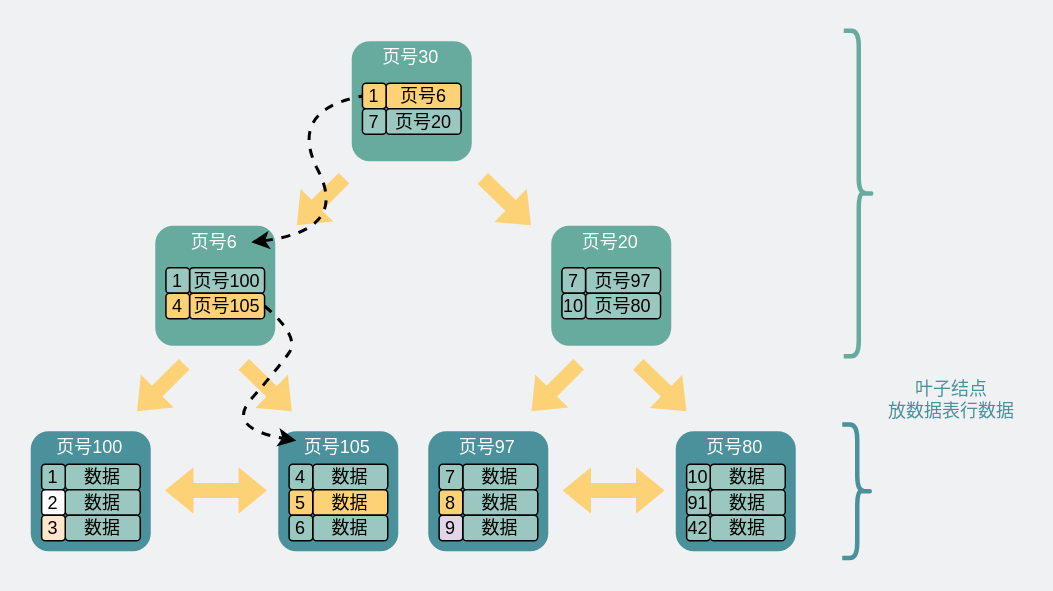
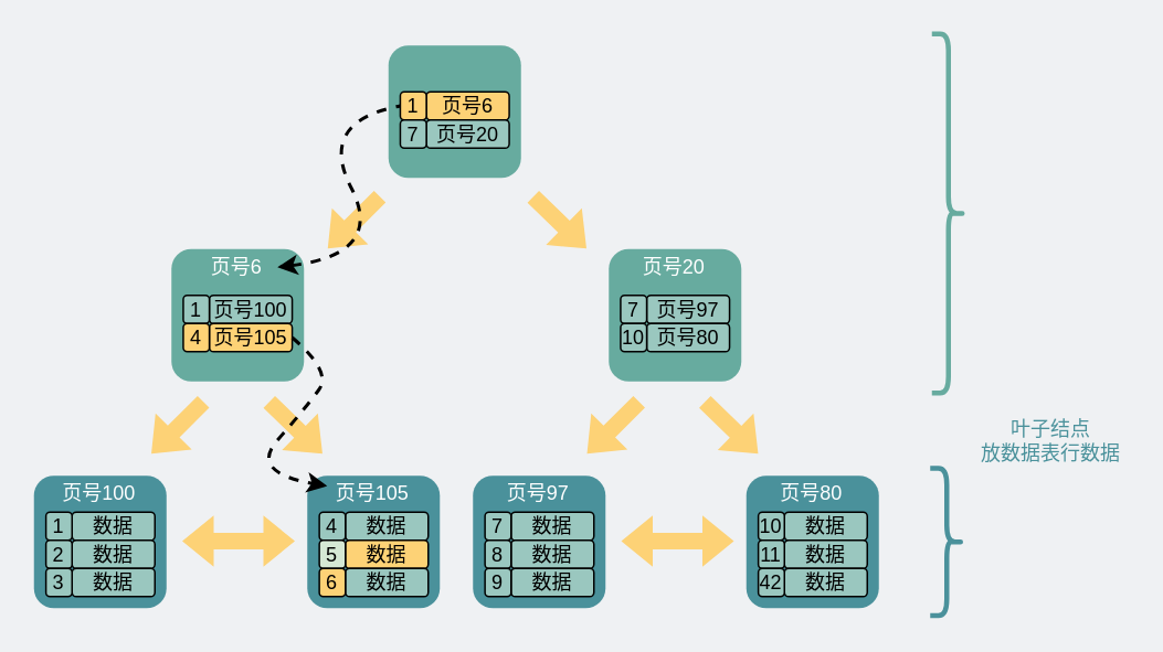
  <mxCell id="0" />
  <mxCell id="1" parent="0" />
  <mxCell id="2" value="" style="shape=flexArrow;endArrow=classic;startArrow=classic;html=1;rounded=0;fontSize=16;fontColor=#000000;strokeColor=none;fillColor=#FDD276;" parent="1" edge="1"><mxGeometry width="100" height="100" relative="1" as="geometry"><mxPoint x="109" y="326.5" as="sourcePoint" /><mxPoint x="178" y="326.5" as="targetPoint" /></mxGeometry></mxCell>
  <mxCell id="3" value="&lt;font color=&quot;#ffffff&quot;&gt;&lt;span style=&quot;font-size: 16px&quot;&gt;&lt;br&gt;&lt;/span&gt;&lt;/font&gt;" style="whiteSpace=wrap;html=1;aspect=fixed;rounded=1;strokeColor=none;fillColor=#4A919B;" parent="1" vertex="1"><mxGeometry x="20" y="287" width="80" height="80" as="geometry" /></mxCell>
  <mxCell id="4" value="数据" style="rounded=1;whiteSpace=wrap;html=1;fillColor=#9AC7BF;strokeColor=default;fontColor=#000000;align=center;" parent="1" vertex="1"><mxGeometry x="43" y="309" width="50" height="17" as="geometry" /></mxCell>
  <mxCell id="5" value="&lt;font color=&quot;#ffffff&quot;&gt;页号100&lt;/font&gt;" style="text;html=1;strokeColor=none;fillColor=none;align=center;verticalAlign=middle;whiteSpace=wrap;rounded=0;dashed=1;fontColor=#535E80;" parent="1" vertex="1"><mxGeometry x="32" y="287" width="55" height="22" as="geometry" /></mxCell>
  <mxCell id="6" value="" style="shape=flexArrow;endArrow=classic;html=1;rounded=0;fontColor=#FFFFFF;strokeColor=none;fillColor=#FDD276;" parent="1" edge="1"><mxGeometry width="50" height="50" relative="1" as="geometry"><mxPoint x="229.15" y="118" as="sourcePoint" /><mxPoint x="197" y="150" as="targetPoint" /></mxGeometry></mxCell>
  <mxCell id="7" value="" style="shape=flexArrow;endArrow=classic;html=1;rounded=0;fontColor=#FFFFFF;strokeColor=none;fillColor=#FDD276;" parent="1" edge="1"><mxGeometry width="50" height="50" relative="1" as="geometry"><mxPoint x="321" y="118" as="sourcePoint" /><mxPoint x="353.85" y="150" as="targetPoint" /></mxGeometry></mxCell>
  <mxCell id="8" value="" style="shape=flexArrow;endArrow=classic;html=1;rounded=0;fontColor=#FFFFFF;strokeColor=none;fillColor=#FDD276;" parent="1" edge="1"><mxGeometry width="50" height="50" relative="1" as="geometry"><mxPoint x="122.65" y="242" as="sourcePoint" /><mxPoint x="90.5" y="274" as="targetPoint" /></mxGeometry></mxCell>
  <mxCell id="9" value="" style="shape=flexArrow;endArrow=classic;html=1;rounded=0;fontColor=#FFFFFF;strokeColor=none;fillColor=#FDD276;" parent="1" edge="1"><mxGeometry width="50" height="50" relative="1" as="geometry"><mxPoint x="161.65" y="242" as="sourcePoint" /><mxPoint x="194.5" y="274" as="targetPoint" /></mxGeometry></mxCell>
  <mxCell id="10" value="" style="shape=flexArrow;endArrow=classic;html=1;rounded=0;fontColor=#FFFFFF;strokeColor=none;fillColor=#FDD276;" parent="1" edge="1"><mxGeometry width="50" height="50" relative="1" as="geometry"><mxPoint x="385.65" y="242" as="sourcePoint" /><mxPoint x="353.5" y="274" as="targetPoint" /></mxGeometry></mxCell>
  <mxCell id="11" value="" style="shape=flexArrow;endArrow=classic;html=1;rounded=0;fontColor=#FFFFFF;strokeColor=none;fillColor=#FDD276;" parent="1" edge="1"><mxGeometry width="50" height="50" relative="1" as="geometry"><mxPoint x="424.65" y="242" as="sourcePoint" /><mxPoint x="457.5" y="274" as="targetPoint" /></mxGeometry></mxCell>
  <mxCell id="12" value="&lt;font&gt;1&lt;/font&gt;" style="rounded=1;whiteSpace=wrap;html=1;fillColor=#9AC7BF;strokeColor=default;fontColor=#000000;" parent="1" vertex="1"><mxGeometry x="27.25" y="309" width="15.75" height="17" as="geometry" /></mxCell>
  <mxCell id="13" value="数据" style="rounded=1;whiteSpace=wrap;html=1;fillColor=#9AC7BF;strokeColor=default;fontColor=#000000;align=center;" parent="1" vertex="1"><mxGeometry x="43" y="326" width="50" height="17" as="geometry" /></mxCell>
- <mxCell id="14" value="&lt;font&gt;2&lt;/font&gt;" style="rounded=1;whiteSpace=wrap;html=1;fillColor=#ffffff;strokeColor=default;fontColor=#000000;" parent="1" vertex="1"><mxGeometry x="27.25" y="326" width="15.75" height="17" as="geometry" /></mxCell>
+ <mxCell id="14" value="&lt;font&gt;2&lt;/font&gt;" style="rounded=1;whiteSpace=wrap;html=1;fillColor=#9AC7BF;strokeColor=default;fontColor=#000000;" parent="1" vertex="1"><mxGeometry x="27.25" y="326" width="15.75" height="17" as="geometry" /></mxCell>
  <mxCell id="15" value="数据" style="rounded=1;whiteSpace=wrap;html=1;fillColor=#9AC7BF;strokeColor=default;fontColor=#000000;align=center;" parent="1" vertex="1"><mxGeometry x="43" y="343" width="50" height="17" as="geometry" /></mxCell>
- <mxCell id="16" value="&lt;font&gt;3&lt;/font&gt;" style="rounded=1;whiteSpace=wrap;html=1;fillColor=#ffe6cc;strokeColor=default;fontColor=#000000;" parent="1" vertex="1"><mxGeometry x="27.25" y="343" width="15.75" height="17" as="geometry" /></mxCell>
+ <mxCell id="16" value="&lt;font&gt;3&lt;/font&gt;" style="rounded=1;whiteSpace=wrap;html=1;fillColor=#9AC7BF;strokeColor=default;fontColor=#000000;" parent="1" vertex="1"><mxGeometry x="27.25" y="343" width="15.75" height="17" as="geometry" /></mxCell>
  <mxCell id="17" value="&lt;font color=&quot;#ffffff&quot;&gt;&lt;span style=&quot;font-size: 16px&quot;&gt;&lt;br&gt;&lt;/span&gt;&lt;/font&gt;" style="whiteSpace=wrap;html=1;aspect=fixed;rounded=1;strokeColor=none;fillColor=#4A919B;" parent="1" vertex="1"><mxGeometry x="185" y="287" width="80" height="80" as="geometry" /></mxCell>
  <mxCell id="18" value="数据" style="rounded=1;whiteSpace=wrap;html=1;fillColor=#9AC7BF;strokeColor=default;fontColor=#000000;align=center;" parent="1" vertex="1"><mxGeometry x="208" y="309" width="50" height="17" as="geometry" /></mxCell>
  <mxCell id="19" value="&lt;font color=&quot;#ffffff&quot;&gt;页号105&lt;/font&gt;" style="text;html=1;strokeColor=none;fillColor=none;align=center;verticalAlign=middle;whiteSpace=wrap;rounded=0;dashed=1;fontColor=#535E80;" parent="1" vertex="1"><mxGeometry x="197" y="287" width="55" height="22" as="geometry" /></mxCell>
  <mxCell id="20" value="&lt;font&gt;4&lt;/font&gt;" style="rounded=1;whiteSpace=wrap;html=1;fillColor=#9AC7BF;strokeColor=default;fontColor=#000000;" parent="1" vertex="1"><mxGeometry x="192.25" y="309" width="15.75" height="17" as="geometry" /></mxCell>
  <mxCell id="21" value="数据" style="rounded=1;whiteSpace=wrap;html=1;fillColor=#FDD276;strokeColor=default;fontColor=#000000;align=center;" parent="1" vertex="1"><mxGeometry x="208" y="326" width="50" height="17" as="geometry" /></mxCell>
- <mxCell id="22" value="&lt;font&gt;5&lt;/font&gt;" style="rounded=1;whiteSpace=wrap;html=1;fillColor=#FDD276;strokeColor=default;fontColor=#000000;" parent="1" vertex="1"><mxGeometry x="192.25" y="326" width="15.75" height="17" as="geometry" /></mxCell>
+ <mxCell id="22" value="&lt;font&gt;5&lt;/font&gt;" style="rounded=1;whiteSpace=wrap;html=1;fillColor=#d5e8d4;strokeColor=default;fontColor=#000000;" parent="1" vertex="1"><mxGeometry x="192.25" y="326" width="15.75" height="17" as="geometry" /></mxCell>
  <mxCell id="23" value="数据" style="rounded=1;whiteSpace=wrap;html=1;fillColor=#9AC7BF;strokeColor=default;fontColor=#000000;align=center;" parent="1" vertex="1"><mxGeometry x="208" y="343" width="50" height="17" as="geometry" /></mxCell>
- <mxCell id="24" value="&lt;font&gt;6&lt;/font&gt;" style="rounded=1;whiteSpace=wrap;html=1;fillColor=#9AC7BF;strokeColor=default;fontColor=#000000;" parent="1" vertex="1"><mxGeometry x="192.25" y="343" width="15.75" height="17" as="geometry" /></mxCell>
+ <mxCell id="24" value="&lt;font&gt;6&lt;/font&gt;" style="rounded=1;whiteSpace=wrap;html=1;fillColor=#fdd276;strokeColor=default;fontColor=#000000;" parent="1" vertex="1"><mxGeometry x="192.25" y="343" width="15.75" height="17" as="geometry" /></mxCell>
  <mxCell id="25" value="" style="shape=flexArrow;endArrow=classic;startArrow=classic;html=1;rounded=0;fontSize=16;fontColor=#000000;strokeColor=none;fillColor=#FDD276;" parent="1" edge="1"><mxGeometry width="100" height="100" relative="1" as="geometry"><mxPoint x="374" y="326.5" as="sourcePoint" /><mxPoint x="443" y="326.5" as="targetPoint" /></mxGeometry></mxCell>
  <mxCell id="26" value="&lt;font color=&quot;#ffffff&quot;&gt;&lt;span style=&quot;font-size: 16px&quot;&gt;&lt;br&gt;&lt;/span&gt;&lt;/font&gt;" style="whiteSpace=wrap;html=1;aspect=fixed;rounded=1;strokeColor=none;fillColor=#4A919B;" parent="1" vertex="1"><mxGeometry x="285" y="287" width="80" height="80" as="geometry" /></mxCell>
  <mxCell id="27" value="数据" style="rounded=1;whiteSpace=wrap;html=1;fillColor=#9AC7BF;strokeColor=default;fontColor=#000000;align=center;" parent="1" vertex="1"><mxGeometry x="308" y="309" width="50" height="17" as="geometry" /></mxCell>
  <mxCell id="28" value="&lt;font color=&quot;#ffffff&quot;&gt;页号97&lt;/font&gt;" style="text;html=1;strokeColor=none;fillColor=none;align=center;verticalAlign=middle;whiteSpace=wrap;rounded=0;dashed=1;fontColor=#535E80;" parent="1" vertex="1"><mxGeometry x="297" y="287" width="55" height="22" as="geometry" /></mxCell>
  <mxCell id="29" value="&lt;font&gt;7&lt;/font&gt;" style="rounded=1;whiteSpace=wrap;html=1;fillColor=#9AC7BF;strokeColor=default;fontColor=#000000;" parent="1" vertex="1"><mxGeometry x="292.25" y="309" width="15.75" height="17" as="geometry" /></mxCell>
  <mxCell id="30" value="数据" style="rounded=1;whiteSpace=wrap;html=1;fillColor=#9AC7BF;strokeColor=default;fontColor=#000000;align=center;" parent="1" vertex="1"><mxGeometry x="308" y="326" width="50" height="17" as="geometry" /></mxCell>
- <mxCell id="31" value="&lt;font&gt;8&lt;/font&gt;" style="rounded=1;whiteSpace=wrap;html=1;fillColor=#fdd276;strokeColor=default;fontColor=#000000;" parent="1" vertex="1"><mxGeometry x="292.25" y="326" width="15.75" height="17" as="geometry" /></mxCell>
+ <mxCell id="31" value="&lt;font&gt;8&lt;/font&gt;" style="rounded=1;whiteSpace=wrap;html=1;fillColor=#9AC7BF;strokeColor=default;fontColor=#000000;" parent="1" vertex="1"><mxGeometry x="292.25" y="326" width="15.75" height="17" as="geometry" /></mxCell>
  <mxCell id="32" value="数据" style="rounded=1;whiteSpace=wrap;html=1;fillColor=#9AC7BF;strokeColor=default;fontColor=#000000;align=center;" parent="1" vertex="1"><mxGeometry x="308" y="343" width="50" height="17" as="geometry" /></mxCell>
- <mxCell id="33" value="&lt;font&gt;9&lt;/font&gt;" style="rounded=1;whiteSpace=wrap;html=1;fillColor=#e1d5e7;strokeColor=default;fontColor=#000000;" parent="1" vertex="1"><mxGeometry x="292.25" y="343" width="15.75" height="17" as="geometry" /></mxCell>
+ <mxCell id="33" value="&lt;font&gt;9&lt;/font&gt;" style="rounded=1;whiteSpace=wrap;html=1;fillColor=#9AC7BF;strokeColor=default;fontColor=#000000;" parent="1" vertex="1"><mxGeometry x="292.25" y="343" width="15.75" height="17" as="geometry" /></mxCell>
  <mxCell id="34" value="&lt;font color=&quot;#ffffff&quot;&gt;&lt;span style=&quot;font-size: 16px&quot;&gt;&lt;br&gt;&lt;/span&gt;&lt;/font&gt;" style="whiteSpace=wrap;html=1;aspect=fixed;rounded=1;strokeColor=none;fillColor=#4A919B;" parent="1" vertex="1"><mxGeometry x="450" y="287" width="80" height="80" as="geometry" /></mxCell>
  <mxCell id="35" value="数据" style="rounded=1;whiteSpace=wrap;html=1;fillColor=#9AC7BF;strokeColor=default;fontColor=#000000;align=center;" parent="1" vertex="1"><mxGeometry x="473" y="309" width="50" height="17" as="geometry" /></mxCell>
  <mxCell id="36" value="&lt;font color=&quot;#ffffff&quot;&gt;页号80&lt;/font&gt;" style="text;html=1;strokeColor=none;fillColor=none;align=center;verticalAlign=middle;whiteSpace=wrap;rounded=0;dashed=1;fontColor=#535E80;" parent="1" vertex="1"><mxGeometry x="462" y="287" width="55" height="22" as="geometry" /></mxCell>
  <mxCell id="37" value="&lt;font&gt;10&lt;/font&gt;" style="rounded=1;whiteSpace=wrap;html=1;fillColor=#9AC7BF;strokeColor=default;fontColor=#000000;" parent="1" vertex="1"><mxGeometry x="457.25" y="309" width="15.75" height="17" as="geometry" /></mxCell>
  <mxCell id="38" value="数据" style="rounded=1;whiteSpace=wrap;html=1;fillColor=#9AC7BF;strokeColor=default;fontColor=#000000;align=center;" parent="1" vertex="1"><mxGeometry x="473" y="326" width="50" height="17" as="geometry" /></mxCell>
- <mxCell id="39" value="&lt;font&gt;91&lt;/font&gt;" style="rounded=1;whiteSpace=wrap;html=1;fillColor=#9AC7BF;strokeColor=default;fontColor=#000000;" parent="1" vertex="1"><mxGeometry x="457.25" y="326" width="15.75" height="17" as="geometry" /></mxCell>
+ <mxCell id="39" value="&lt;font&gt;11&lt;/font&gt;" style="rounded=1;whiteSpace=wrap;html=1;fillColor=#9AC7BF;strokeColor=default;fontColor=#000000;" parent="1" vertex="1"><mxGeometry x="457.25" y="326" width="15.75" height="17" as="geometry" /></mxCell>
  <mxCell id="40" value="数据" style="rounded=1;whiteSpace=wrap;html=1;fillColor=#9AC7BF;strokeColor=default;fontColor=#000000;align=center;" parent="1" vertex="1"><mxGeometry x="473" y="343" width="50" height="17" as="geometry" /></mxCell>
  <mxCell id="41" value="&lt;font&gt;42&lt;/font&gt;" style="rounded=1;whiteSpace=wrap;html=1;fillColor=#9AC7BF;strokeColor=default;fontColor=#000000;" parent="1" vertex="1"><mxGeometry x="457.25" y="343" width="15.75" height="17" as="geometry" /></mxCell>
  <mxCell id="42" value="&lt;font color=&quot;#ffffff&quot;&gt;&lt;span style=&quot;font-size: 16px&quot;&gt;&lt;br&gt;&lt;/span&gt;&lt;/font&gt;" style="whiteSpace=wrap;html=1;aspect=fixed;rounded=1;strokeColor=none;fillColor=#67AB9F;" parent="1" vertex="1"><mxGeometry x="103" y="150" width="80" height="80" as="geometry" /></mxCell>
  <mxCell id="43" value="页号100" style="rounded=1;whiteSpace=wrap;html=1;fillColor=#9AC7BF;strokeColor=default;fontColor=#000000;align=center;" parent="1" vertex="1"><mxGeometry x="125.88" y="178" width="50" height="17" as="geometry" /></mxCell>
  <mxCell id="44" value="&lt;font color=&quot;#ffffff&quot;&gt;页号6&lt;/font&gt;" style="text;html=1;strokeColor=none;fillColor=none;align=center;verticalAlign=middle;whiteSpace=wrap;rounded=0;dashed=1;fontColor=#535E80;" parent="1" vertex="1"><mxGeometry x="115" y="150" width="55" height="22" as="geometry" /></mxCell>
  <mxCell id="45" value="&lt;font&gt;1&lt;/font&gt;" style="rounded=1;whiteSpace=wrap;html=1;fillColor=#9AC7BF;strokeColor=default;fontColor=#000000;" parent="1" vertex="1"><mxGeometry x="110.13" y="178" width="15.75" height="17" as="geometry" /></mxCell>
  <mxCell id="46" value="页号105" style="rounded=1;whiteSpace=wrap;html=1;fillColor=#FDD276;strokeColor=default;fontColor=#000000;align=center;" parent="1" vertex="1"><mxGeometry x="125.88" y="195" width="50" height="17" as="geometry" /></mxCell>
  <mxCell id="47" value="&lt;font&gt;4&lt;/font&gt;" style="rounded=1;whiteSpace=wrap;html=1;fillColor=#FDD276;strokeColor=default;fontColor=#000000;" parent="1" vertex="1"><mxGeometry x="110.13" y="195" width="15.75" height="17" as="geometry" /></mxCell>
  <mxCell id="48" value="&lt;font color=&quot;#ffffff&quot;&gt;&lt;span style=&quot;font-size: 16px&quot;&gt;&lt;br&gt;&lt;/span&gt;&lt;/font&gt;" style="whiteSpace=wrap;html=1;aspect=fixed;rounded=1;strokeColor=none;fillColor=#67AB9F;" parent="1" vertex="1"><mxGeometry x="367" y="150" width="80" height="80" as="geometry" /></mxCell>
  <mxCell id="49" value="页号97" style="rounded=1;whiteSpace=wrap;html=1;fillColor=#9AC7BF;strokeColor=default;fontColor=#000000;align=center;" parent="1" vertex="1"><mxGeometry x="389.87" y="178" width="50" height="17" as="geometry" /></mxCell>
  <mxCell id="50" value="&lt;font color=&quot;#ffffff&quot;&gt;页号20&lt;/font&gt;" style="text;html=1;strokeColor=none;fillColor=none;align=center;verticalAlign=middle;whiteSpace=wrap;rounded=0;dashed=1;fontColor=#535E80;" parent="1" vertex="1"><mxGeometry x="379" y="150" width="55" height="22" as="geometry" /></mxCell>
  <mxCell id="51" value="&lt;font&gt;7&lt;/font&gt;" style="rounded=1;whiteSpace=wrap;html=1;fillColor=#9AC7BF;strokeColor=default;fontColor=#000000;" parent="1" vertex="1"><mxGeometry x="374.12" y="178" width="15.75" height="17" as="geometry" /></mxCell>
  <mxCell id="52" value="页号80" style="rounded=1;whiteSpace=wrap;html=1;fillColor=#9AC7BF;strokeColor=default;fontColor=#000000;align=center;" parent="1" vertex="1"><mxGeometry x="389.87" y="195" width="50" height="17" as="geometry" /></mxCell>
  <mxCell id="53" value="&lt;font&gt;10&lt;/font&gt;" style="rounded=1;whiteSpace=wrap;html=1;fillColor=#9AC7BF;strokeColor=default;fontColor=#000000;" parent="1" vertex="1"><mxGeometry x="374.12" y="195" width="15.75" height="17" as="geometry" /></mxCell>
  <mxCell id="54" value="&lt;font color=&quot;#ffffff&quot;&gt;&lt;span style=&quot;font-size: 16px&quot;&gt;&lt;br&gt;&lt;/span&gt;&lt;/font&gt;" style="whiteSpace=wrap;html=1;aspect=fixed;rounded=1;strokeColor=none;fillColor=#67AB9F;" parent="1" vertex="1"><mxGeometry x="234" y="27" width="80" height="80" as="geometry" /></mxCell>
  <mxCell id="55" value="页号6" style="rounded=1;whiteSpace=wrap;html=1;fillColor=#FDD276;strokeColor=default;fontColor=#000000;align=center;" parent="1" vertex="1"><mxGeometry x="256.88" y="55" width="50" height="17" as="geometry" /></mxCell>
- <mxCell id="56" value="&lt;font color=&quot;#ffffff&quot;&gt;页号30&lt;/font&gt;" style="text;html=1;strokeColor=none;fillColor=none;align=center;verticalAlign=middle;whiteSpace=wrap;rounded=0;dashed=1;fontColor=#535E80;" parent="1" vertex="1"><mxGeometry x="246" y="27" width="55" height="22" as="geometry" /></mxCell>
  <mxCell id="57" value="&lt;font&gt;1&lt;/font&gt;" style="rounded=1;whiteSpace=wrap;html=1;fillColor=#FDD276;strokeColor=default;fontColor=#000000;" parent="1" vertex="1"><mxGeometry x="241.13" y="55" width="15.75" height="17" as="geometry" /></mxCell>
  <mxCell id="58" value="页号20" style="rounded=1;whiteSpace=wrap;html=1;fillColor=#9AC7BF;strokeColor=default;fontColor=#000000;align=center;" parent="1" vertex="1"><mxGeometry x="256.88" y="72" width="50" height="17" as="geometry" /></mxCell>
  <mxCell id="59" value="&lt;font&gt;7&lt;/font&gt;" style="rounded=1;whiteSpace=wrap;html=1;fillColor=#9AC7BF;strokeColor=default;fontColor=#000000;" parent="1" vertex="1"><mxGeometry x="241.13" y="72" width="15.75" height="17" as="geometry" /></mxCell>
  <mxCell id="60" value="" style="shape=curlyBracket;whiteSpace=wrap;html=1;rounded=1;flipH=1;fontColor=#000000;fillColor=none;fontSize=5;strokeWidth=3;strokeColor=#4A919B;" parent="1" vertex="1"><mxGeometry x="561" y="282.5" width="20" height="89" as="geometry" /></mxCell>
  <mxCell id="61" value="叶子结点&lt;br&gt;放数据表行数据" style="text;html=1;strokeColor=none;fillColor=none;align=center;verticalAlign=middle;whiteSpace=wrap;rounded=0;fontColor=#4A919B;" parent="1" vertex="1"><mxGeometry x="587.5" y="244" width="92" height="44" as="geometry" /></mxCell>
  <mxCell id="62" value="" style="shape=curlyBracket;whiteSpace=wrap;html=1;rounded=1;flipH=1;fontColor=#000000;fillColor=none;fontSize=5;strokeWidth=3;strokeColor=#67AB9F;" parent="1" vertex="1"><mxGeometry x="562" y="20" width="20" height="217" as="geometry" /></mxCell>
  <mxCell id="63" value="" style="curved=1;endArrow=none;html=1;rounded=0;startArrow=classic;startFill=1;endFill=0;exitX=0.945;exitY=0.5;exitDx=0;exitDy=0;exitPerimeter=0;dashed=1;strokeWidth=2;" edge="1" parent="1" source="44"><mxGeometry width="50" height="50" relative="1" as="geometry"><mxPoint x="191.13" y="113.5" as="sourcePoint" /><mxPoint x="241.13" y="63.5" as="targetPoint" /><Array as="points"><mxPoint x="232" y="153" /><mxPoint x="191" y="73" /></Array></mxGeometry></mxCell>
  <mxCell id="64" value="" style="curved=1;endArrow=classic;html=1;rounded=0;dashed=1;strokeWidth=2;exitX=1;exitY=0.5;exitDx=0;exitDy=0;" edge="1" parent="1" source="46" target="19"><mxGeometry width="50" height="50" relative="1" as="geometry"><mxPoint x="200" y="196" as="sourcePoint" /><mxPoint x="180" y="333" as="targetPoint" /><Array as="points"><mxPoint x="200" y="224" /><mxPoint x="184" y="246" /><mxPoint x="150" y="285" /></Array></mxGeometry></mxCell>
